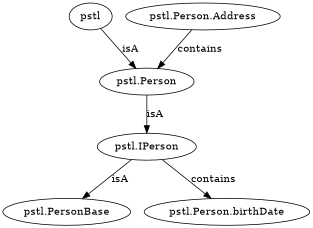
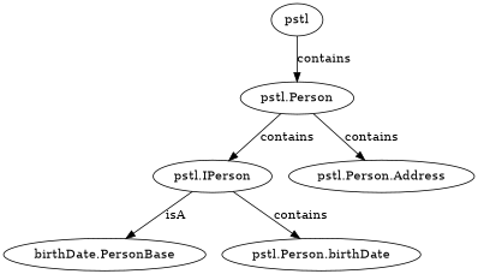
  digraph {
    pstl
    "pstl.Person"
    "pstl.IPerson"
    "pstl.Person.Address"
-   "pstl.PersonBase"
+   "pstl.PersonBase" [label="birthDate.PersonBase"]
    "pstl.Person.birthDate"
-   pstl -> "pstl.Person" [label=isA]
-   "pstl.Person" -> "pstl.IPerson" [label=isA]
-   "pstl.Person.Address" -> "pstl.Person" [label=contains]
+   pstl -> "pstl.Person" [label=contains]
+   "pstl.Person" -> "pstl.IPerson" [label=contains]
+   "pstl.Person" -> "pstl.Person.Address" [label=contains]
    "pstl.IPerson" -> "pstl.PersonBase" [label=isA]
    "pstl.IPerson" -> "pstl.Person.birthDate" [label=contains]
  }
